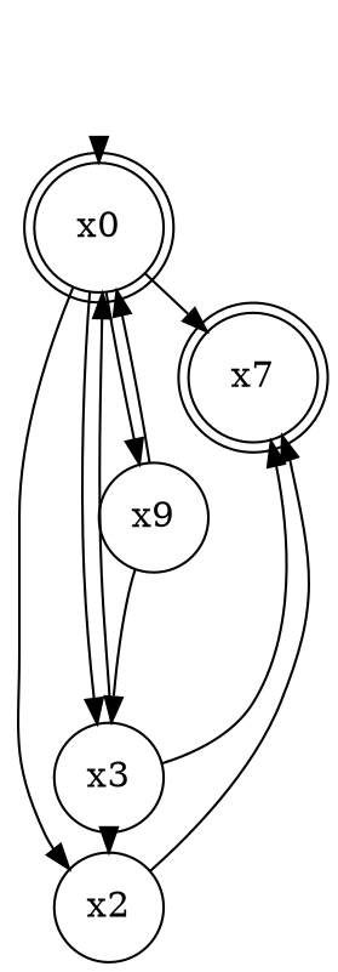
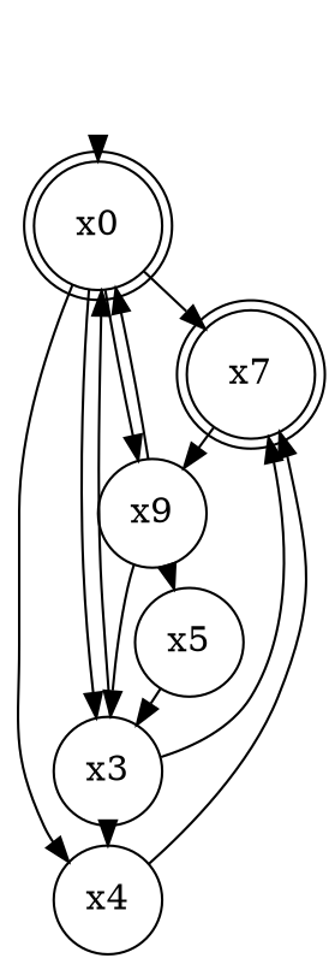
  digraph {
    nodesep=0.1
    rankdir=TB
    ranksep=0.01
    node [shape=circle]
    init [style=invis]
    x0 [shape=doublecircle]
    n3 [label=x7 shape=doublecircle]
    n4 [label=x9]
    x3
-   x4 [label=x2]
+   x4
+   x5
    subgraph sub_1 {
      rank=same
    }
    init -> x0
    x0 -> n3 [texlbl="\scriptsize ⬆2,\{1\}"]
    x0 -> n4 [texlbl="\scriptsize ⬇1⬆2⬆3,\{3\}"]
    x0 -> x3 [texlbl="\scriptsize ⬇1,\{2,4\}"]
    x0 -> x4 [texlbl="\scriptsize ⬆1⬇3,\{1\}"]
+   n3 -> n4 [texlbl="\scriptsize ⬇1⬆3,\{1,4\}"]
    n4 -> x0 [texlbl="\scriptsize ⬆1⬇2⬇3,\{3\}"]
    n4 -> x3 [texlbl="\scriptsize ⬇2⬇3,\{1\}"]
+   n4 -> x5 [texlbl="\scriptsize ⬆1,\{4\}"]
    x3 -> x0 [texlbl="\scriptsize ⬆1,\{2\}"]
    x3 -> n3 [texlbl="\scriptsize ⬆1⬆2,\{2,4\}"]
    x3 -> x4 [texlbl="\scriptsize ⬆3,\{1,4\}"]
    x4 -> n3 [texlbl="\scriptsize ⬆1⬆2⬇3,\{4\}"]
+   x5 -> x3 [texlbl="\scriptsize ⬇1⬇2⬇3,\{4\}"]
  }
